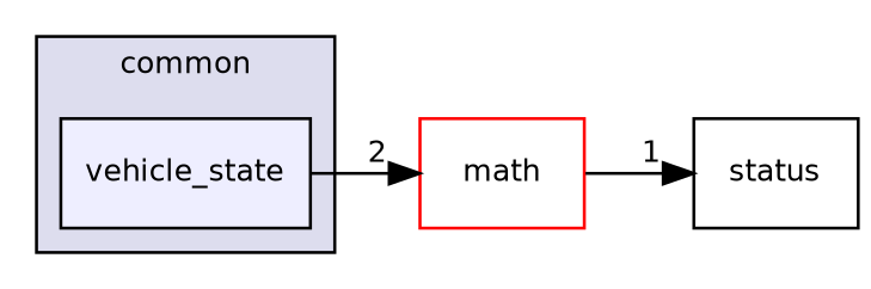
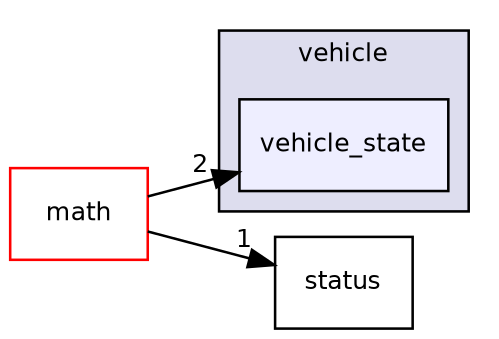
  digraph {
    compound=true
    rankdir=LR
    node [fontname=Helvetica fontsize=10 shape=box style=filled]
    edge [labeldistance=1.5 labelfontname=Helvetica labelfontsize=10]
    n1 [fillcolor="#eeeeff" label=vehicle_state pencolor=black]
    n2 [color=red fillcolor=white label=math]
    n3 [label=status style=""]
    subgraph cluster_1 {
      bgcolor="#ddddee"
      fontname=Helvetica
      fontsize=10
-     label=common
+     label=vehicle
      pencolor=black
      n1
    }
-   n1 -> n2 [headlabel=2]
+   n2 -> n1 [headlabel=2]
    n2 -> n3 [headlabel=1]
  }
